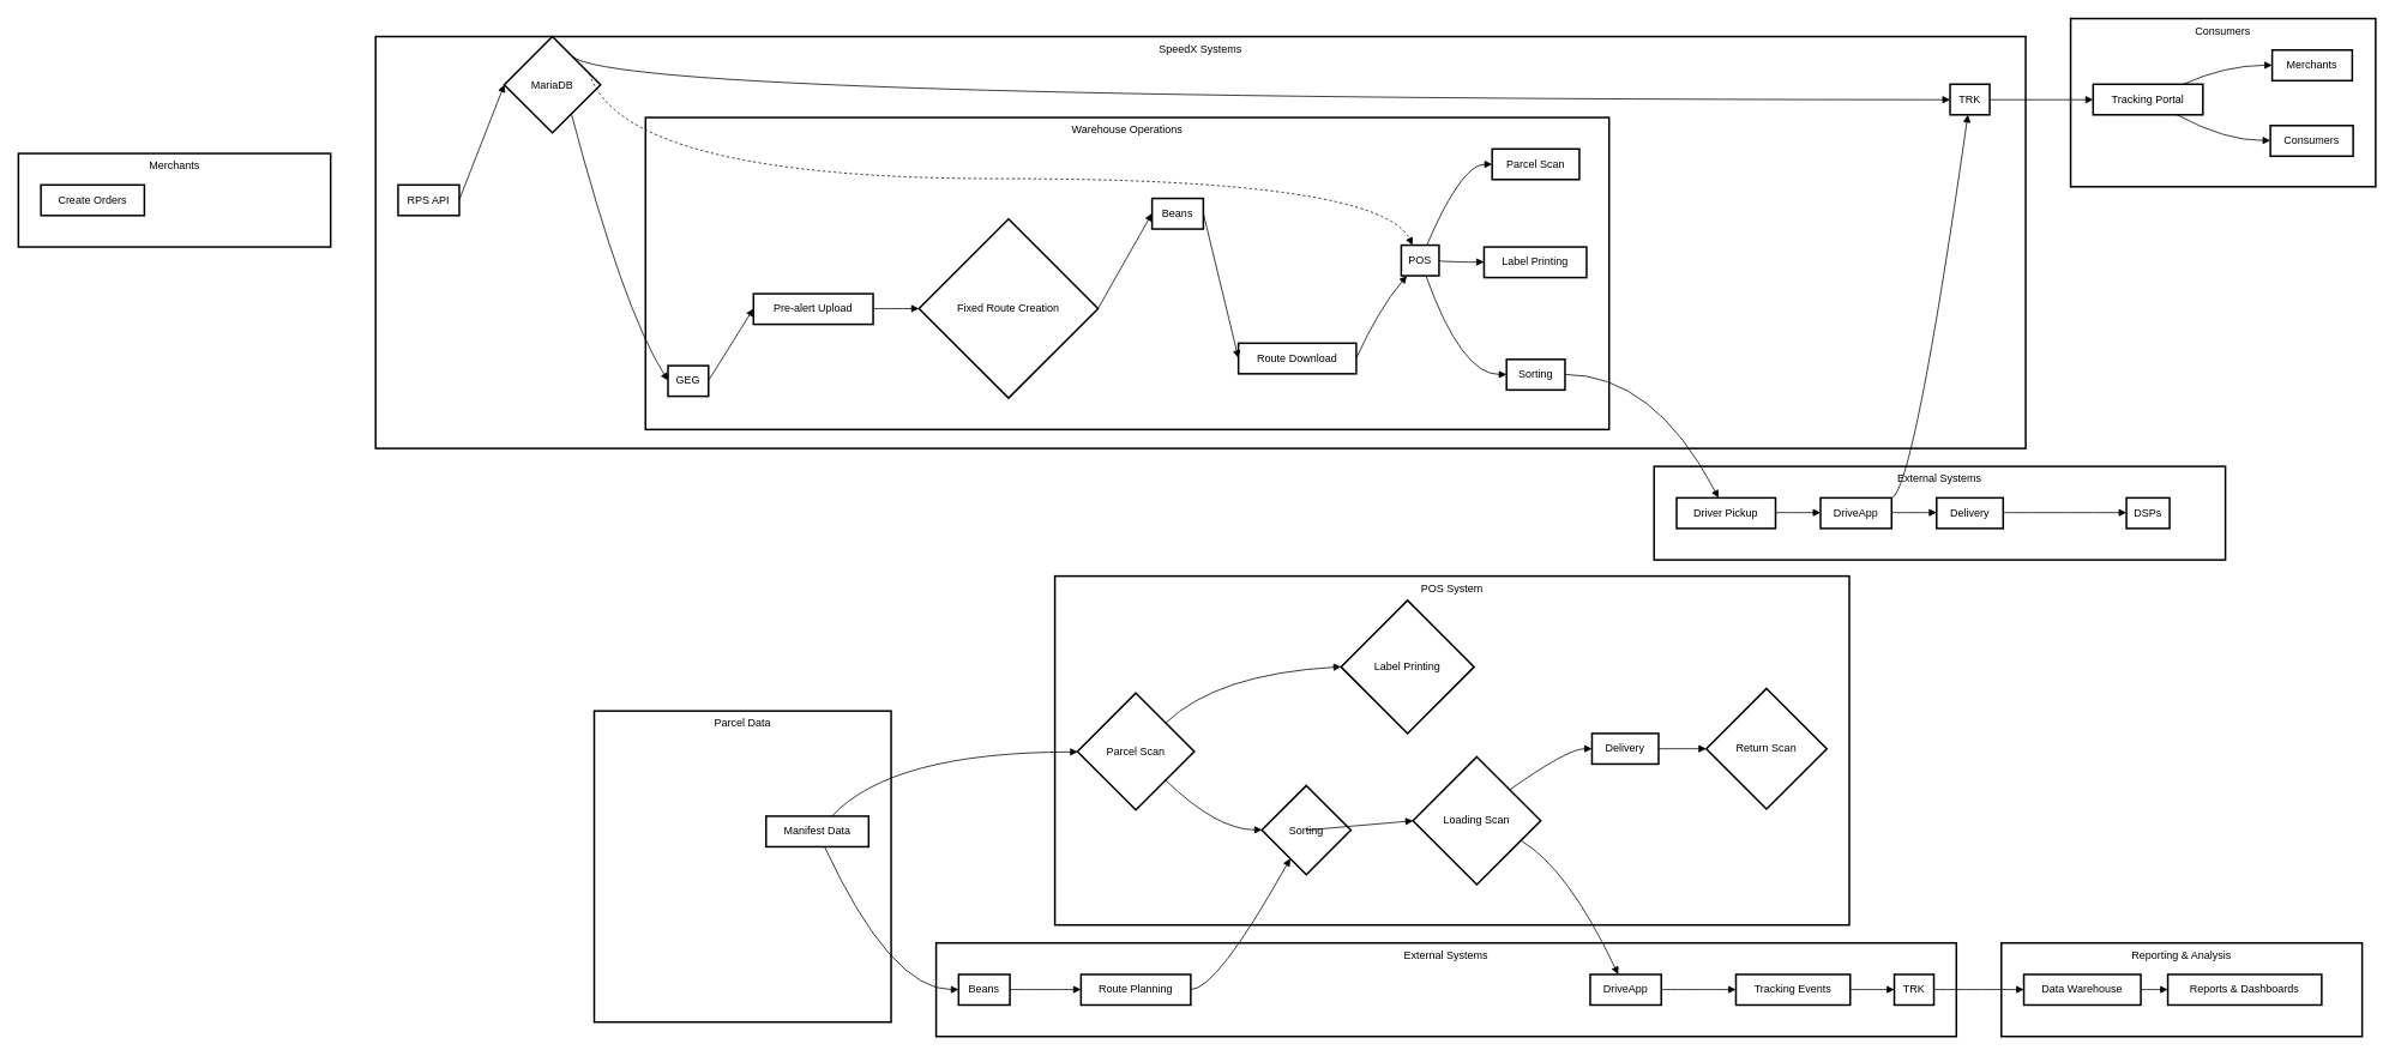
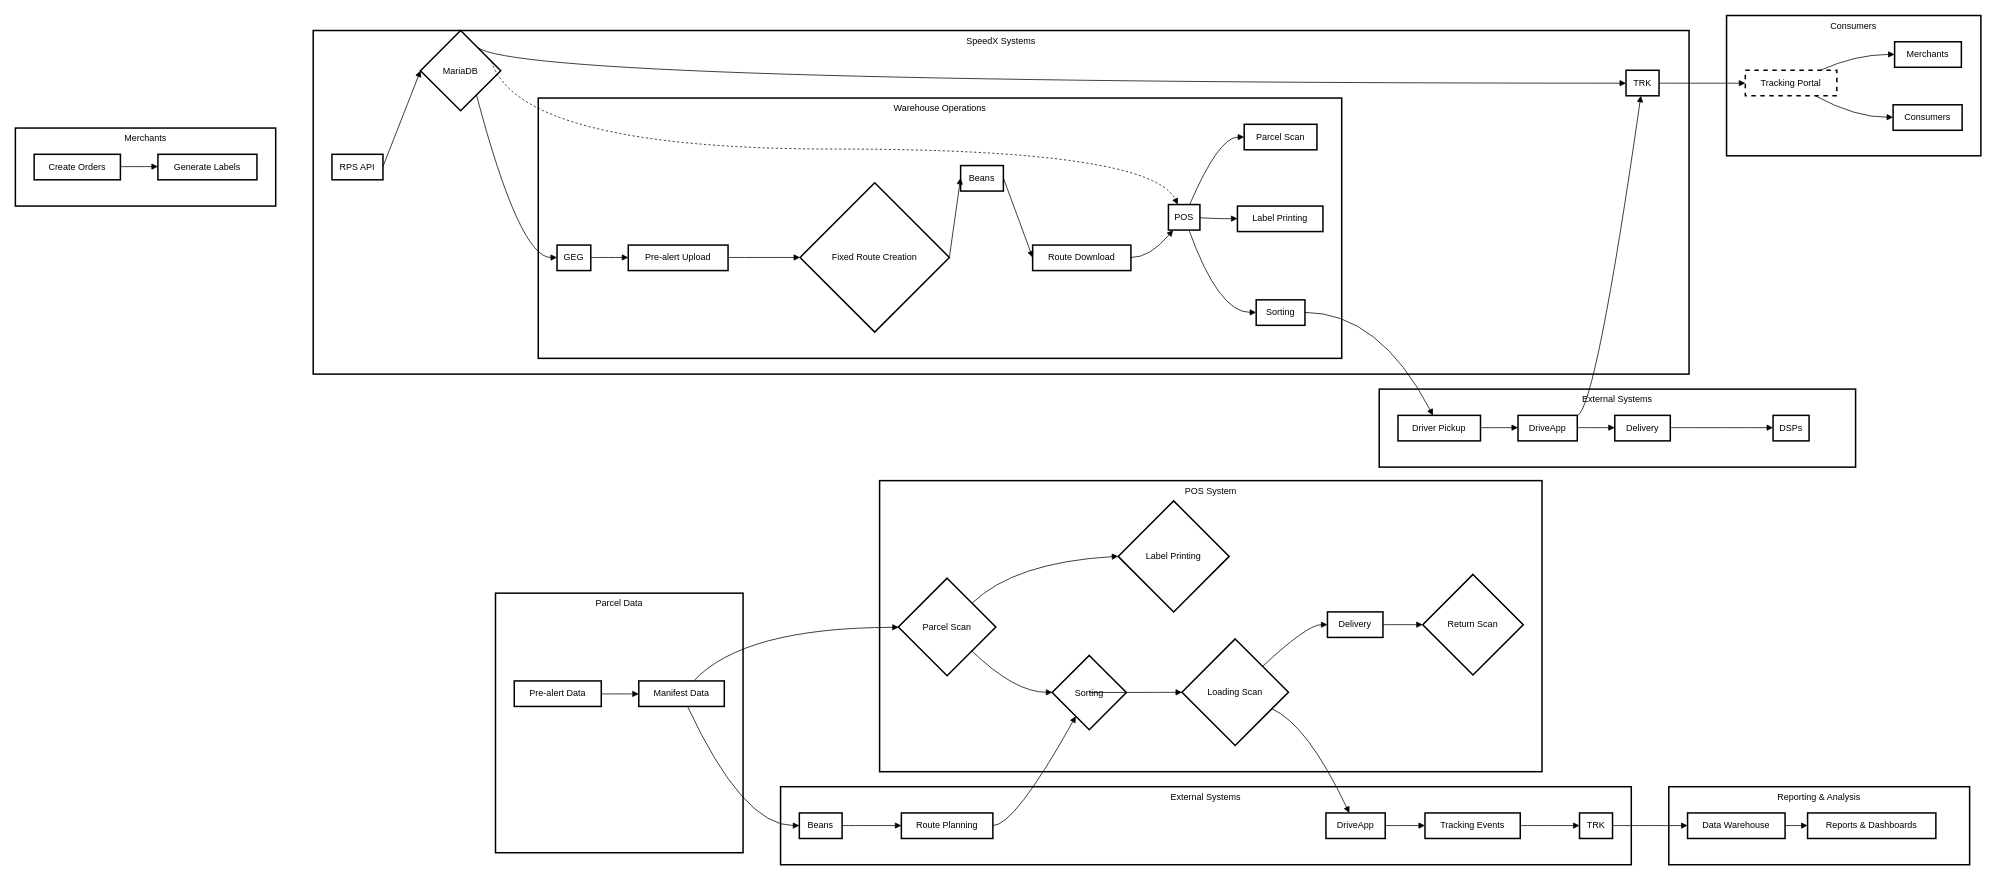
  <mxCell id="0" />
  <mxCell id="1" parent="0" />
  <mxCell id="2" value="Consumers" style="whiteSpace=wrap;strokeWidth=2;verticalAlign=top;" vertex="1" parent="1"><mxGeometry x="2301" y="20" width="339" height="187" as="geometry" /></mxCell>
- <mxCell id="3" value="Tracking Portal" style="whiteSpace=wrap;strokeWidth=2;" vertex="1" parent="1"><mxGeometry x="2326" y="93" width="122" height="34" as="geometry" /></mxCell>
+ <mxCell id="3" value="Tracking Portal" style="whiteSpace=wrap;strokeWidth=2;dashed=1;" vertex="1" parent="1"><mxGeometry x="2326" y="93" width="122" height="34" as="geometry" /></mxCell>
  <mxCell id="4" value="Merchants" style="whiteSpace=wrap;strokeWidth=2;" vertex="1" parent="1"><mxGeometry x="2525" y="55" width="89" height="34" as="geometry" /></mxCell>
  <mxCell id="5" value="Consumers" style="whiteSpace=wrap;strokeWidth=2;" vertex="1" parent="1"><mxGeometry x="2523" y="139" width="92" height="34" as="geometry" /></mxCell>
  <mxCell id="6" value="External Systems" style="whiteSpace=wrap;strokeWidth=2;verticalAlign=top;" vertex="1" parent="1"><mxGeometry x="1838" y="518" width="635" height="104" as="geometry" /></mxCell>
  <mxCell id="7" value="Driver Pickup" style="whiteSpace=wrap;strokeWidth=2;" vertex="1" parent="1"><mxGeometry x="1863" y="553" width="110" height="34" as="geometry" /></mxCell>
  <mxCell id="8" value="DriveApp" style="whiteSpace=wrap;strokeWidth=2;" vertex="1" parent="1"><mxGeometry x="2023" y="553" width="79" height="34" as="geometry" /></mxCell>
  <mxCell id="9" value="Delivery" style="whiteSpace=wrap;strokeWidth=2;" vertex="1" parent="1"><mxGeometry x="2152" y="553" width="74" height="34" as="geometry" /></mxCell>
  <mxCell id="10" value="DSPs" style="whiteSpace=wrap;strokeWidth=2;" vertex="1" parent="1"><mxGeometry x="2363" y="553" width="48" height="34" as="geometry" /></mxCell>
  <mxCell id="11" value="SpeedX Systems" style="whiteSpace=wrap;strokeWidth=2;verticalAlign=top;" vertex="1" parent="1"><mxGeometry x="417" y="40" width="1834" height="458" as="geometry" /></mxCell>
  <mxCell id="12" value="RPS API" style="whiteSpace=wrap;strokeWidth=2;" vertex="1" parent="1"><mxGeometry x="442" y="205" width="68" height="34" as="geometry" /></mxCell>
  <mxCell id="13" value="MariaDB" style="rhombus;strokeWidth=2;whiteSpace=wrap;" vertex="1" parent="1"><mxGeometry x="560" y="40" width="107" height="107" as="geometry" /></mxCell>
  <mxCell id="14" value="TRK" style="whiteSpace=wrap;strokeWidth=2;" vertex="1" parent="1"><mxGeometry x="2167" y="93" width="44" height="34" as="geometry" /></mxCell>
  <mxCell id="15" value="Warehouse Operations" style="whiteSpace=wrap;strokeWidth=2;verticalAlign=top;" vertex="1" parent="1"><mxGeometry x="717" y="130" width="1071" height="347" as="geometry" /></mxCell>
  <mxCell id="16" value="Pre-alert Upload" style="whiteSpace=wrap;strokeWidth=2;" vertex="1" parent="1"><mxGeometry x="837" y="326" width="133" height="34" as="geometry" /></mxCell>
- <mxCell id="17" value="GEG" style="whiteSpace=wrap;strokeWidth=2;" vertex="1" parent="1"><mxGeometry x="742" y="406" width="45" height="34" as="geometry" /></mxCell>
- <mxCell id="18" value="Fixed Route Creation" style="rhombus;strokeWidth=2;whiteSpace=wrap;" vertex="1" parent="1"><mxGeometry x="1021" y="243" width="199" height="199" as="geometry" /></mxCell>
+ <mxCell id="17" value="GEG" style="whiteSpace=wrap;strokeWidth=2;" vertex="1" parent="1"><mxGeometry x="742" y="326" width="45" height="34" as="geometry" /></mxCell>
+ <mxCell id="18" value="Fixed Route Creation" style="rhombus;strokeWidth=2;whiteSpace=wrap;" vertex="1" parent="1"><mxGeometry x="1066" y="243" width="199" height="199" as="geometry" /></mxCell>
  <mxCell id="19" value="Beans" style="whiteSpace=wrap;strokeWidth=2;" vertex="1" parent="1"><mxGeometry x="1280" y="220" width="57" height="34" as="geometry" /></mxCell>
- <mxCell id="20" value="Route Download" style="whiteSpace=wrap;strokeWidth=2;" vertex="1" parent="1"><mxGeometry x="1376" y="381" width="131" height="34" as="geometry" /></mxCell>
+ <mxCell id="20" value="Route Download" style="whiteSpace=wrap;strokeWidth=2;" vertex="1" parent="1"><mxGeometry x="1376" y="326" width="131" height="34" as="geometry" /></mxCell>
  <mxCell id="21" value="POS" style="whiteSpace=wrap;strokeWidth=2;" vertex="1" parent="1"><mxGeometry x="1557" y="272" width="42" height="34" as="geometry" /></mxCell>
  <mxCell id="22" value="Parcel Scan" style="whiteSpace=wrap;strokeWidth=2;" vertex="1" parent="1"><mxGeometry x="1658" y="165" width="97" height="34" as="geometry" /></mxCell>
  <mxCell id="23" value="Label Printing" style="whiteSpace=wrap;strokeWidth=2;" vertex="1" parent="1"><mxGeometry x="1649" y="274" width="114" height="34" as="geometry" /></mxCell>
  <mxCell id="24" value="Sorting" style="whiteSpace=wrap;strokeWidth=2;" vertex="1" parent="1"><mxGeometry x="1674" y="399" width="65" height="34" as="geometry" /></mxCell>
  <mxCell id="25" value="Merchants" style="whiteSpace=wrap;strokeWidth=2;verticalAlign=top;" vertex="1" parent="1"><mxGeometry x="20" y="170" width="347" height="104" as="geometry" /></mxCell>
+ <mxCell id="26" value="Generate Labels" style="whiteSpace=wrap;strokeWidth=2;" vertex="1" parent="1"><mxGeometry x="210" y="205" width="132" height="34" as="geometry" /></mxCell>
  <mxCell id="27" value="Create Orders" style="whiteSpace=wrap;strokeWidth=2;" vertex="1" parent="1"><mxGeometry x="45" y="205" width="115" height="34" as="geometry" /></mxCell>
+ <mxCell id="28" value="" style="curved=1;startArrow=none;endArrow=block;exitX=1.003;exitY=0.483;entryX=0.003;entryY=0.483;rounded=0;" edge="1" parent="1" source="27" target="26"><mxGeometry relative="1" as="geometry"><Array as="points" /></mxGeometry></mxCell>
  <mxCell id="29" value="" style="curved=1;startArrow=none;endArrow=block;exitX=1.001;exitY=0.483;entryX=0.001;entryY=0.499;rounded=0;" edge="1" parent="1" source="12" target="13"><mxGeometry relative="1" as="geometry"><Array as="points" /></mxGeometry></mxCell>
  <mxCell id="30" value="" style="curved=1;startArrow=none;endArrow=block;exitX=0.826;exitY=1.0;entryX=0.005;entryY=0.486;rounded=0;" edge="1" parent="1" source="13" target="17"><mxGeometry relative="1" as="geometry"><Array as="points"><mxPoint x="692" y="343" /></Array></mxGeometry></mxCell>
  <mxCell id="31" value="" style="curved=1;startArrow=none;endArrow=block;exitX=1.002;exitY=0.35;entryX=0.299;entryY=-0.004;rounded=0;dashed=1;" edge="1" parent="1" source="13" target="21"><mxGeometry relative="1" as="geometry"><Array as="points"><mxPoint x="692" y="198" /><mxPoint x="1532" y="198" /></Array></mxGeometry></mxCell>
  <mxCell id="32" value="" style="curved=1;startArrow=none;endArrow=block;exitX=0.855;exitY=-0.001;entryX=0.001;entryY=0.506;rounded=0;" edge="1" parent="1" source="13" target="14"><mxGeometry relative="1" as="geometry"><Array as="points"><mxPoint x="692" y="110" /></Array></mxGeometry></mxCell>
  <mxCell id="33" value="" style="curved=1;startArrow=none;endArrow=block;exitX=1.01;exitY=0.486;entryX=0.003;entryY=0.486;rounded=0;" edge="1" parent="1" source="17" target="16"><mxGeometry relative="1" as="geometry"><Array as="points" /></mxGeometry></mxCell>
  <mxCell id="34" value="" style="curved=1;startArrow=none;endArrow=block;exitX=1.005;exitY=0.486;entryX=-0.002;entryY=0.5;rounded=0;" edge="1" parent="1" source="16" target="18"><mxGeometry relative="1" as="geometry"><Array as="points" /></mxGeometry></mxCell>
  <mxCell id="35" value="" style="curved=1;startArrow=none;endArrow=block;exitX=0.999;exitY=0.5;entryX=-0.004;entryY=0.486;rounded=0;" edge="1" parent="1" source="18" target="19"><mxGeometry relative="1" as="geometry"><Array as="points" /></mxGeometry></mxCell>
  <mxCell id="36" value="" style="curved=1;startArrow=none;endArrow=block;exitX=0.988;exitY=0.486;entryX=0.003;entryY=0.486;rounded=0;" edge="1" parent="1" source="19" target="20"><mxGeometry relative="1" as="geometry"><Array as="points" /></mxGeometry></mxCell>
  <mxCell id="37" value="" style="curved=1;startArrow=none;endArrow=block;exitX=0.999;exitY=0.486;entryX=0.159;entryY=0.986;rounded=0;" edge="1" parent="1" source="20" target="21"><mxGeometry relative="1" as="geometry"><Array as="points"><mxPoint x="1532" y="343" /></Array></mxGeometry></mxCell>
  <mxCell id="38" value="" style="curved=1;startArrow=none;endArrow=block;exitX=0.676;exitY=-0.004;entryX=-0.0;entryY=0.501;rounded=0;" edge="1" parent="1" source="21" target="22"><mxGeometry relative="1" as="geometry"><Array as="points"><mxPoint x="1624" y="182" /></Array></mxGeometry></mxCell>
  <mxCell id="39" value="" style="curved=1;startArrow=none;endArrow=block;exitX=1.007;exitY=0.518;entryX=0.003;entryY=0.491;rounded=0;" edge="1" parent="1" source="21" target="23"><mxGeometry relative="1" as="geometry"><Array as="points"><mxPoint x="1624" y="291" /></Array></mxGeometry></mxCell>
  <mxCell id="40" value="" style="curved=1;startArrow=none;endArrow=block;exitX=0.648;exitY=0.986;entryX=-0.004;entryY=0.492;rounded=0;" edge="1" parent="1" source="21" target="24"><mxGeometry relative="1" as="geometry"><Array as="points"><mxPoint x="1624" y="416" /></Array></mxGeometry></mxCell>
  <mxCell id="41" value="" style="curved=1;startArrow=none;endArrow=block;exitX=0.999;exitY=0.492;entryX=0.422;entryY=-0.013;rounded=0;" edge="1" parent="1" source="24" target="7"><mxGeometry relative="1" as="geometry"><Array as="points"><mxPoint x="1838" y="416" /></Array></mxGeometry></mxCell>
  <mxCell id="42" value="" style="curved=1;startArrow=none;endArrow=block;exitX=1.0;exitY=0.482;entryX=-0.001;entryY=0.482;rounded=0;" edge="1" parent="1" source="7" target="8"><mxGeometry relative="1" as="geometry"><Array as="points" /></mxGeometry></mxCell>
  <mxCell id="43" value="" style="curved=1;startArrow=none;endArrow=block;exitX=1.005;exitY=0.014;entryX=0.45;entryY=1.001;rounded=0;" edge="1" parent="1" source="8" target="14"><mxGeometry relative="1" as="geometry"><Array as="points"><mxPoint x="2127" y="543" /></Array></mxGeometry></mxCell>
  <mxCell id="44" value="" style="curved=1;startArrow=none;endArrow=block;exitX=1.005;exitY=0.482;entryX=0.005;entryY=0.482;rounded=0;" edge="1" parent="1" source="8" target="9"><mxGeometry relative="1" as="geometry"><Array as="points" /></mxGeometry></mxCell>
  <mxCell id="45" value="" style="curved=1;startArrow=none;endArrow=block;exitX=1.0;exitY=0.482;entryX=0.003;entryY=0.482;rounded=0;" edge="1" parent="1" source="9" target="10"><mxGeometry relative="1" as="geometry"><Array as="points" /></mxGeometry></mxCell>
  <mxCell id="46" value="" style="curved=1;startArrow=none;endArrow=block;exitX=1.007;exitY=0.506;entryX=-0.0;entryY=0.506;rounded=0;" edge="1" parent="1" source="14" target="3"><mxGeometry relative="1" as="geometry"><Array as="points" /></mxGeometry></mxCell>
  <mxCell id="47" value="" style="curved=1;startArrow=none;endArrow=block;exitX=0.812;exitY=0.011;entryX=0.0;entryY=0.495;rounded=0;" edge="1" parent="1" source="3" target="4"><mxGeometry relative="1" as="geometry"><Array as="points"><mxPoint x="2473" y="72" /></Array></mxGeometry></mxCell>
  <mxCell id="48" value="" style="curved=1;startArrow=none;endArrow=block;exitX=0.764;exitY=1.001;entryX=0.004;entryY=0.485;rounded=0;" edge="1" parent="1" source="3" target="5"><mxGeometry relative="1" as="geometry"><Array as="points"><mxPoint x="2473" y="156" /></Array></mxGeometry></mxCell>
  <mxCell id="49" value="Reporting &amp; Analysis" style="whiteSpace=wrap;strokeWidth=2;verticalAlign=top;" vertex="1" parent="1"><mxGeometry x="2224" y="1048" width="401" height="104" as="geometry" /></mxCell>
  <mxCell id="50" value="Data Warehouse" style="whiteSpace=wrap;strokeWidth=2;" vertex="1" parent="1"><mxGeometry x="2249" y="1083" width="130" height="34" as="geometry" /></mxCell>
  <mxCell id="51" value="Reports &amp; Dashboards" style="whiteSpace=wrap;strokeWidth=2;" vertex="1" parent="1"><mxGeometry x="2409" y="1083" width="171" height="34" as="geometry" /></mxCell>
  <mxCell id="52" value="External Systems" style="whiteSpace=wrap;strokeWidth=2;verticalAlign=top;" vertex="1" parent="1"><mxGeometry x="1040" y="1048" width="1134" height="104" as="geometry" /></mxCell>
  <mxCell id="53" value="Beans" style="whiteSpace=wrap;strokeWidth=2;" vertex="1" parent="1"><mxGeometry x="1065" y="1083" width="57" height="34" as="geometry" /></mxCell>
  <mxCell id="54" value="Route Planning" style="whiteSpace=wrap;strokeWidth=2;" vertex="1" parent="1"><mxGeometry x="1201" y="1083" width="122" height="34" as="geometry" /></mxCell>
  <mxCell id="55" value="DriveApp" style="whiteSpace=wrap;strokeWidth=2;" vertex="1" parent="1"><mxGeometry x="1767" y="1083" width="79" height="34" as="geometry" /></mxCell>
- <mxCell id="56" value="Tracking Events" style="whiteSpace=wrap;strokeWidth=2;" vertex="1" parent="1"><mxGeometry x="1929" y="1083" width="127" height="34" as="geometry" /></mxCell>
+ <mxCell id="56" value="Tracking Events" style="whiteSpace=wrap;strokeWidth=2;" vertex="1" parent="1"><mxGeometry x="1899" y="1083" width="127" height="34" as="geometry" /></mxCell>
  <mxCell id="57" value="TRK" style="whiteSpace=wrap;strokeWidth=2;" vertex="1" parent="1"><mxGeometry x="2105" y="1083" width="44" height="34" as="geometry" /></mxCell>
  <mxCell id="58" value="POS System" style="whiteSpace=wrap;strokeWidth=2;verticalAlign=top;" vertex="1" parent="1"><mxGeometry x="1172" y="640" width="883" height="388" as="geometry" /></mxCell>
  <mxCell id="59" value="Parcel Scan" style="rhombus;strokeWidth=2;whiteSpace=wrap;" vertex="1" parent="1"><mxGeometry x="1197" y="770" width="130" height="130" as="geometry" /></mxCell>
  <mxCell id="60" value="Label Printing" style="rhombus;strokeWidth=2;whiteSpace=wrap;" vertex="1" parent="1"><mxGeometry x="1490" y="667" width="148" height="148" as="geometry" /></mxCell>
  <mxCell id="61" value="Sorting" style="rhombus;strokeWidth=2;whiteSpace=wrap;" vertex="1" parent="1"><mxGeometry x="1402" y="873" width="99" height="99" as="geometry" /></mxCell>
- <mxCell id="62" value="Loading Scan" style="rhombus;strokeWidth=2;whiteSpace=wrap;" vertex="1" parent="1"><mxGeometry x="1570" y="841" width="142" height="142" as="geometry" /></mxCell>
+ <mxCell id="62" value="Loading Scan" style="rhombus;strokeWidth=2;whiteSpace=wrap;" vertex="1" parent="1"><mxGeometry x="1575" y="851" width="142" height="142" as="geometry" /></mxCell>
  <mxCell id="63" value="Delivery" style="whiteSpace=wrap;strokeWidth=2;" vertex="1" parent="1"><mxGeometry x="1769" y="815" width="74" height="34" as="geometry" /></mxCell>
  <mxCell id="64" value="Return Scan" style="rhombus;strokeWidth=2;whiteSpace=wrap;" vertex="1" parent="1"><mxGeometry x="1896" y="765" width="134" height="134" as="geometry" /></mxCell>
  <mxCell id="65" value="Parcel Data" style="whiteSpace=wrap;strokeWidth=2;verticalAlign=top;" vertex="1" parent="1"><mxGeometry x="660" y="790" width="330" height="346" as="geometry" /></mxCell>
  <mxCell id="66" value="Manifest Data" style="whiteSpace=wrap;strokeWidth=2;" vertex="1" parent="1"><mxGeometry x="851" y="907" width="114" height="34" as="geometry" /></mxCell>
+ <mxCell id="67" value="Pre-alert Data" style="whiteSpace=wrap;strokeWidth=2;" vertex="1" parent="1"><mxGeometry x="685" y="907" width="116" height="34" as="geometry" /></mxCell>
+ <mxCell id="68" value="" style="curved=1;startArrow=none;endArrow=block;exitX=1.002;exitY=0.51;entryX=0.002;entryY=0.51;rounded=0;" edge="1" parent="1" source="67" target="66"><mxGeometry relative="1" as="geometry"><Array as="points" /></mxGeometry></mxCell>
  <mxCell id="69" value="" style="curved=1;startArrow=none;endArrow=block;exitX=0.638;exitY=0.015;entryX=-0.002;entryY=0.504;rounded=0;" edge="1" parent="1" source="66" target="59"><mxGeometry relative="1" as="geometry"><Array as="points"><mxPoint x="990" y="836" /></Array></mxGeometry></mxCell>
  <mxCell id="70" value="" style="curved=1;startArrow=none;endArrow=block;exitX=1.001;exitY=0.022;entryX=0.001;entryY=0.499;rounded=0;" edge="1" parent="1" source="59" target="60"><mxGeometry relative="1" as="geometry"><Array as="points"><mxPoint x="1352" y="749" /></Array></mxGeometry></mxCell>
  <mxCell id="71" value="" style="curved=1;startArrow=none;endArrow=block;exitX=1.001;exitY=0.986;entryX=-0.004;entryY=0.497;rounded=0;" edge="1" parent="1" source="59" target="61"><mxGeometry relative="1" as="geometry"><Array as="points"><mxPoint x="1352" y="922" /></Array></mxGeometry></mxCell>
  <mxCell id="72" value="" style="curved=1;startArrow=none;endArrow=block;exitX=0.995;exitY=0.497;entryX=-0.001;entryY=0.501;rounded=0;" edge="1" parent="1" source="61" target="62"><mxGeometry relative="1" as="geometry"><Array as="points" /></mxGeometry></mxCell>
  <mxCell id="73" value="" style="curved=1;startArrow=none;endArrow=block;exitX=0.997;exitY=0.032;entryX=0.006;entryY=0.5;rounded=0;" edge="1" parent="1" source="62" target="63"><mxGeometry relative="1" as="geometry"><Array as="points"><mxPoint x="1742" y="832" /></Array></mxGeometry></mxCell>
  <mxCell id="74" value="" style="curved=1;startArrow=none;endArrow=block;exitX=1.001;exitY=0.5;entryX=-0.0;entryY=0.5;rounded=0;" edge="1" parent="1" source="63" target="64"><mxGeometry relative="1" as="geometry"><Array as="points" /></mxGeometry></mxCell>
  <mxCell id="75" value="" style="curved=1;startArrow=none;endArrow=block;exitX=0.571;exitY=1.005;entryX=0.003;entryY=0.494;rounded=0;" edge="1" parent="1" source="66" target="53"><mxGeometry relative="1" as="geometry"><Array as="points"><mxPoint x="990" y="1100" /></Array></mxGeometry></mxCell>
  <mxCell id="76" value="" style="curved=1;startArrow=none;endArrow=block;exitX=0.996;exitY=0.494;entryX=0.001;entryY=0.494;rounded=0;" edge="1" parent="1" source="53" target="54"><mxGeometry relative="1" as="geometry"><Array as="points" /></mxGeometry></mxCell>
  <mxCell id="77" value="" style="curved=1;startArrow=none;endArrow=block;exitX=0.999;exitY=0.494;entryX=0.218;entryY=0.996;rounded=0;" edge="1" parent="1" source="54" target="61"><mxGeometry relative="1" as="geometry"><Array as="points"><mxPoint x="1352" y="1100" /></Array></mxGeometry></mxCell>
  <mxCell id="78" value="" style="curved=1;startArrow=none;endArrow=block;exitX=0.997;exitY=0.724;entryX=0.394;entryY=-0.001;rounded=0;" edge="1" parent="1" source="62" target="55"><mxGeometry relative="1" as="geometry"><Array as="points"><mxPoint x="1742" y="965" /></Array></mxGeometry></mxCell>
  <mxCell id="79" value="" style="curved=1;startArrow=none;endArrow=block;exitX=0.999;exitY=0.494;entryX=0.003;entryY=0.494;rounded=0;" edge="1" parent="1" source="55" target="56"><mxGeometry relative="1" as="geometry"><Array as="points" /></mxGeometry></mxCell>
  <mxCell id="80" value="" style="curved=1;startArrow=none;endArrow=block;exitX=1.002;exitY=0.494;entryX=-0.008;entryY=0.494;rounded=0;" edge="1" parent="1" source="56" target="57"><mxGeometry relative="1" as="geometry"><Array as="points" /></mxGeometry></mxCell>
  <mxCell id="81" value="" style="curved=1;startArrow=none;endArrow=block;exitX=0.998;exitY=0.494;entryX=-0.001;entryY=0.494;rounded=0;" edge="1" parent="1" source="57" target="50"><mxGeometry relative="1" as="geometry"><Array as="points" /></mxGeometry></mxCell>
  <mxCell id="82" value="" style="curved=1;startArrow=none;endArrow=block;exitX=1.001;exitY=0.494;entryX=0.0;entryY=0.494;rounded=0;" edge="1" parent="1" source="50" target="51"><mxGeometry relative="1" as="geometry"><Array as="points" /></mxGeometry></mxCell>
